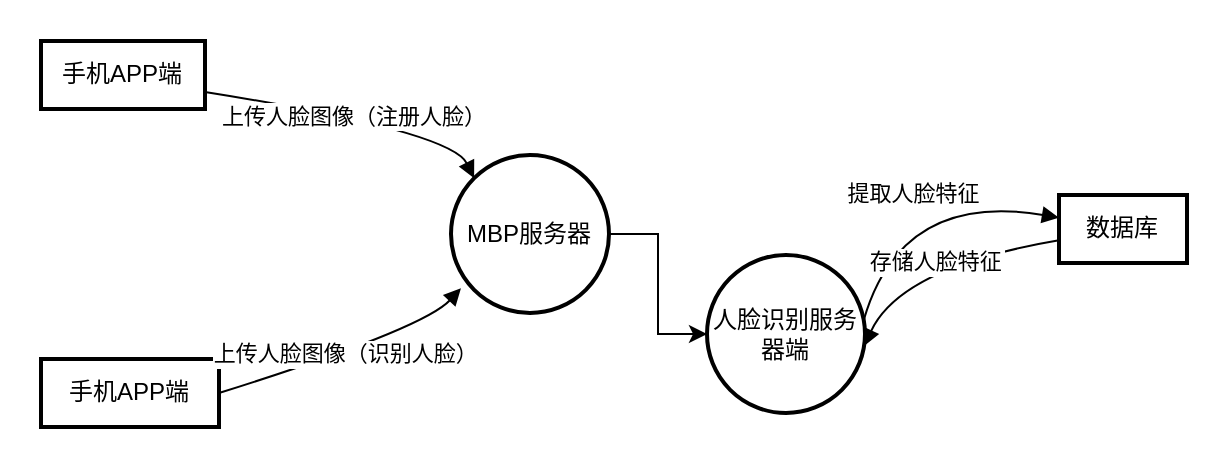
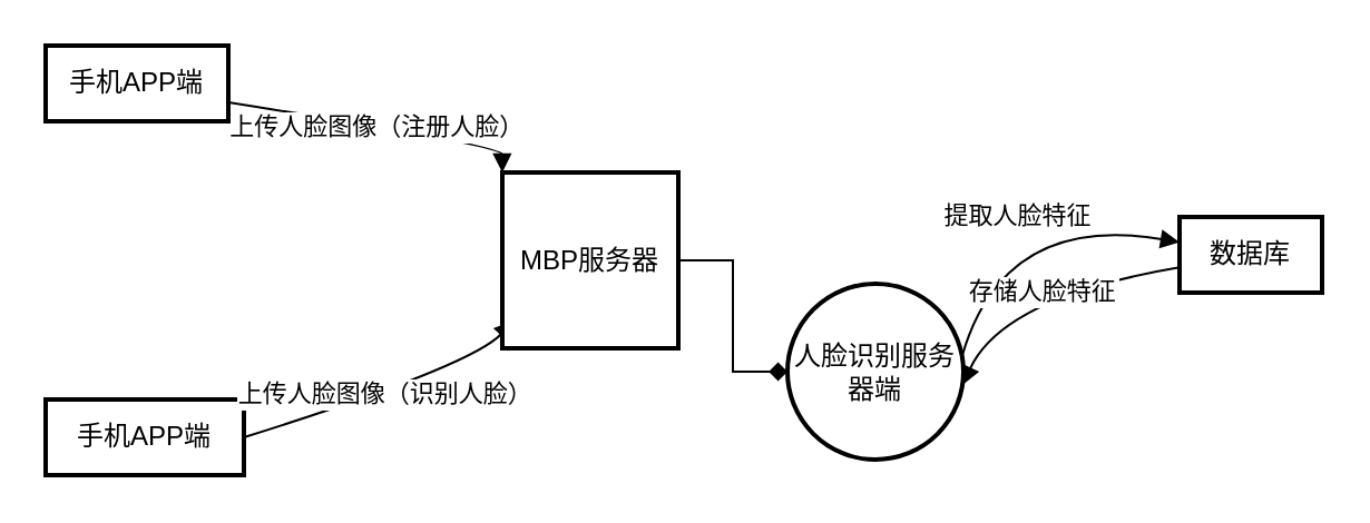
  <mxCell id="0" />
  <mxCell id="1" parent="0" />
  <mxCell id="2" value="手机APP端" style="whiteSpace=wrap;strokeWidth=2;" vertex="1" parent="1"><mxGeometry x="20" y="20" width="82" height="34" as="geometry" /></mxCell>
  <mxCell id="3" value="人脸识别服务器端" style="ellipse;aspect=fixed;strokeWidth=2;whiteSpace=wrap;" vertex="1" parent="1"><mxGeometry x="353" y="127" width="79" height="79" as="geometry" /></mxCell>
  <mxCell id="4" value="数据库" style="whiteSpace=wrap;strokeWidth=2;" vertex="1" parent="1"><mxGeometry x="529" y="97" width="64" height="34" as="geometry" /></mxCell>
  <mxCell id="5" value="手机APP端" style="whiteSpace=wrap;strokeWidth=2;" vertex="1" parent="1"><mxGeometry x="20" y="179" width="89" height="34" as="geometry" /></mxCell>
  <mxCell id="6" value="上传人脸图像（注册人脸）" style="curved=1;startArrow=none;endArrow=block;entryX=0;entryY=0;rounded=0;entryDx=0;entryDy=0;exitX=1;exitY=0.75;exitDx=0;exitDy=0;" edge="1" parent="1" source="2" target="11"><mxGeometry x="0.002" relative="1" as="geometry"><Array as="points"><mxPoint x="224.9" y="65" /></Array><mxPoint x="121" y="88" as="sourcePoint" /><mxPoint x="291" y="39.5" as="targetPoint" /><mxPoint as="offset" /></mxGeometry></mxCell>
  <mxCell id="7" value="提取人脸特征" style="curved=1;startArrow=none;endArrow=block;exitX=1;exitY=0.41;entryX=-0.01;entryY=0.33;rounded=0;" edge="1" parent="1" source="3" target="4"><mxGeometry relative="1" as="geometry"><Array as="points"><mxPoint x="450" y="95" /></Array></mxGeometry></mxCell>
  <mxCell id="8" value="存储人脸特征" style="curved=1;startArrow=none;endArrow=block;exitX=-0.01;exitY=0.67;entryX=1;entryY=0.58;rounded=0;" edge="1" parent="1" source="4" target="3"><mxGeometry relative="1" as="geometry"><Array as="points"><mxPoint x="450" y="133" /></Array></mxGeometry></mxCell>
  <mxCell id="9" value="上传人脸图像（识别人脸）" style="curved=1;startArrow=none;endArrow=block;exitX=1;exitY=0.5;rounded=0;exitDx=0;exitDy=0;entryX=0.063;entryY=0.844;entryDx=0;entryDy=0;entryPerimeter=0;" edge="1" parent="1" source="5" target="11"><mxGeometry relative="1" as="geometry"><Array as="points"><mxPoint x="211" y="164" /></Array><mxPoint x="131" y="154" as="sourcePoint" /><mxPoint x="298" y="196" as="targetPoint" /></mxGeometry></mxCell>
- <mxCell id="10" value="" style="edgeStyle=orthogonalEdgeStyle;rounded=0;orthogonalLoop=1;jettySize=auto;html=1;" edge="1" parent="1" source="11" target="3"><mxGeometry relative="1" as="geometry" /></mxCell>
- <mxCell id="11" value="MBP服务器" style="ellipse;aspect=fixed;strokeWidth=2;whiteSpace=wrap;" vertex="1" parent="1"><mxGeometry x="225" y="77" width="79" height="79" as="geometry" /></mxCell>
+ <mxCell id="10" value="" style="edgeStyle=orthogonalEdgeStyle;rounded=0;orthogonalLoop=1;jettySize=auto;html=1;endArrow=diamond;" edge="1" parent="1" source="11" target="3"><mxGeometry relative="1" as="geometry" /></mxCell>
+ <mxCell id="11" value="MBP服务器" style="aspect=fixed;strokeWidth=2;whiteSpace=wrap;rounded=0;" vertex="1" parent="1"><mxGeometry x="225" y="77" width="79" height="79" as="geometry" /></mxCell>
